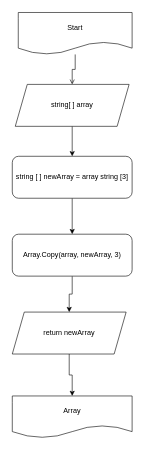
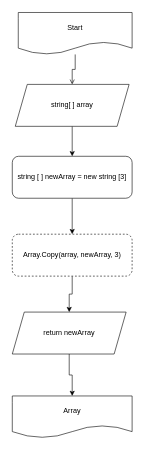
  <mxCell id="0" />
  <mxCell id="1" parent="0" />
  <mxCell id="2" value="" style="edgeStyle=orthogonalEdgeStyle;rounded=0;orthogonalLoop=1;jettySize=auto;html=1;" edge="1" parent="1" source="3" target="9"><mxGeometry relative="1" as="geometry" /></mxCell>
- <mxCell id="3" value="string [ ] newArray = array string [3]" style="rounded=1;whiteSpace=wrap;html=1;fontSize=12;glass=0;strokeWidth=1;shadow=0;" parent="1" vertex="1"><mxGeometry x="20" y="260" width="200" height="70" as="geometry" /></mxCell>
+ <mxCell id="3" value="string [ ] newArray = new string [3]" style="rounded=1;whiteSpace=wrap;html=1;fontSize=12;glass=0;strokeWidth=1;shadow=0;" parent="1" vertex="1"><mxGeometry x="20" y="260" width="200" height="70" as="geometry" /></mxCell>
  <mxCell id="4" value="" style="edgeStyle=orthogonalEdgeStyle;rounded=0;orthogonalLoop=1;jettySize=auto;html=1;endArrow=open;" edge="1" parent="1" source="5" target="7"><mxGeometry relative="1" as="geometry" /></mxCell>
  <mxCell id="5" value="Start" style="shape=document;whiteSpace=wrap;html=1;boundedLbl=1;" vertex="1" parent="1"><mxGeometry x="30" y="20" width="190" height="70" as="geometry" /></mxCell>
  <mxCell id="6" value="" style="edgeStyle=orthogonalEdgeStyle;rounded=0;orthogonalLoop=1;jettySize=auto;html=1;" edge="1" parent="1" source="7" target="3"><mxGeometry relative="1" as="geometry" /></mxCell>
  <mxCell id="7" value="string[ ] array" style="shape=parallelogram;perimeter=parallelogramPerimeter;whiteSpace=wrap;html=1;fixedSize=1;" vertex="1" parent="1"><mxGeometry x="25" y="140" width="190" height="70" as="geometry" /></mxCell>
  <mxCell id="8" value="" style="edgeStyle=orthogonalEdgeStyle;rounded=0;orthogonalLoop=1;jettySize=auto;html=1;" edge="1" parent="1" source="9" target="12"><mxGeometry relative="1" as="geometry" /></mxCell>
- <mxCell id="9" value="Array.Copy(array, newArray, 3)" style="rounded=1;whiteSpace=wrap;html=1;fontSize=12;glass=0;strokeWidth=1;shadow=0;" vertex="1" parent="1"><mxGeometry x="20" y="390" width="200" height="70" as="geometry" /></mxCell>
+ <mxCell id="9" value="Array.Copy(array, newArray, 3)" style="rounded=1;whiteSpace=wrap;html=1;fontSize=12;glass=0;strokeWidth=1;shadow=0;dashed=1;" vertex="1" parent="1"><mxGeometry x="20" y="390" width="200" height="70" as="geometry" /></mxCell>
  <mxCell id="10" value="Array" style="shape=document;whiteSpace=wrap;html=1;boundedLbl=1;" vertex="1" parent="1"><mxGeometry x="20" y="660" width="200" height="70" as="geometry" /></mxCell>
  <mxCell id="11" value="" style="edgeStyle=orthogonalEdgeStyle;rounded=0;orthogonalLoop=1;jettySize=auto;html=1;" edge="1" parent="1" source="12" target="10"><mxGeometry relative="1" as="geometry" /></mxCell>
  <mxCell id="12" value="return newArray" style="shape=parallelogram;perimeter=parallelogramPerimeter;whiteSpace=wrap;html=1;fixedSize=1;" vertex="1" parent="1"><mxGeometry x="20" y="520" width="190" height="70" as="geometry" /></mxCell>
